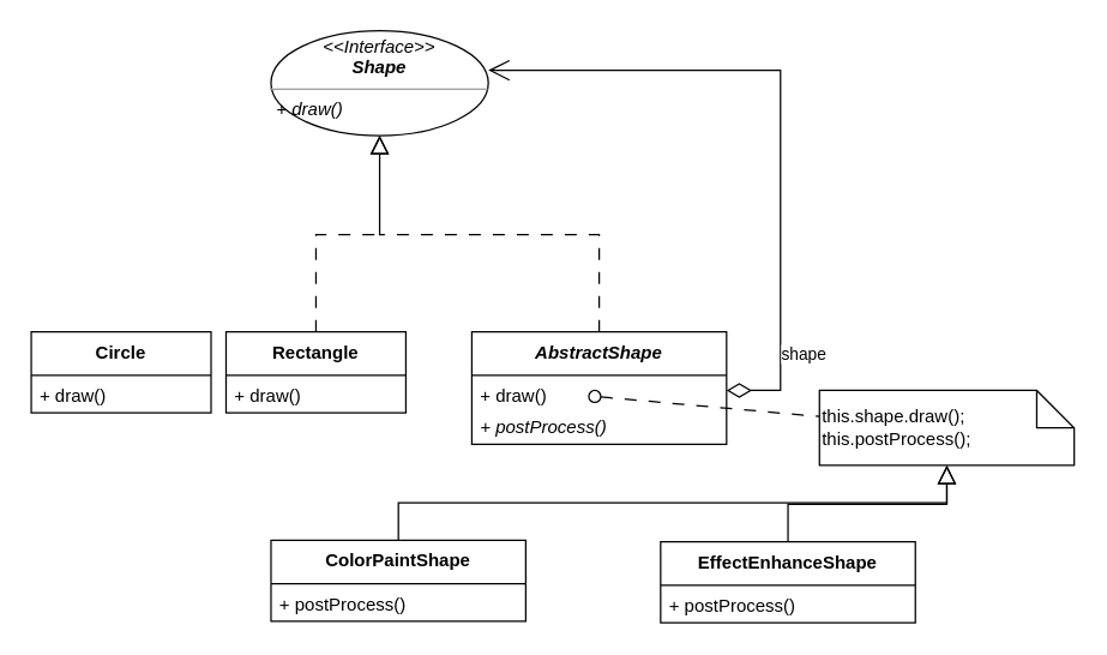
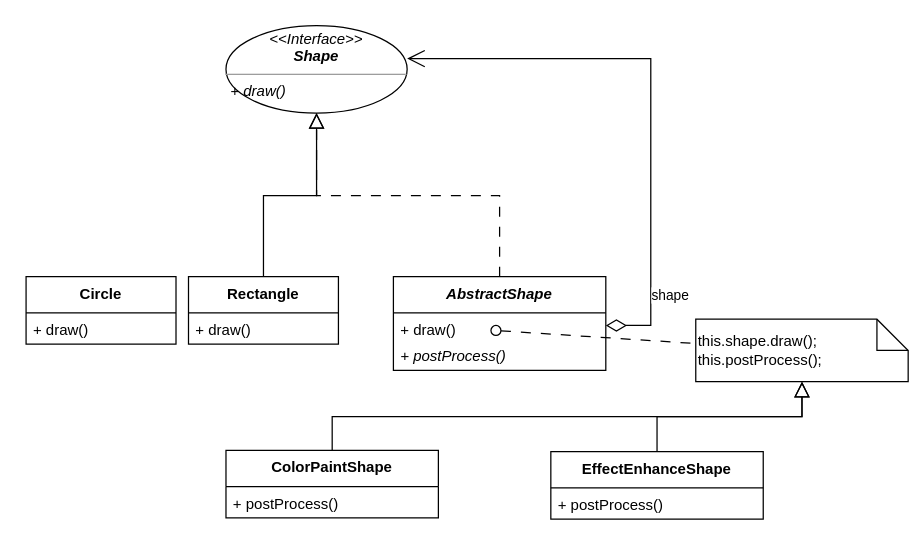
  <mxCell id="0" />
  <mxCell id="1" parent="0" />
  <mxCell id="2" value="Circle" style="swimlane;fontStyle=1;align=center;verticalAlign=top;childLayout=stackLayout;horizontal=1;startSize=29;horizontalStack=0;resizeParent=1;resizeParentMax=0;resizeLast=0;collapsible=1;marginBottom=0;" parent="1" vertex="1"><mxGeometry x="20" y="221" width="120" height="54" as="geometry" /></mxCell>
  <mxCell id="3" value="+ draw()" style="text;strokeColor=none;fillColor=none;align=left;verticalAlign=top;spacingLeft=4;spacingRight=4;overflow=hidden;rotatable=0;points=[[0,0.5],[1,0.5]];portConstraint=eastwest;fontStyle=0" parent="2" vertex="1"><mxGeometry y="29" width="120" height="25" as="geometry" /></mxCell>
  <mxCell id="4" value="AbstractShape" style="swimlane;fontStyle=3;align=center;verticalAlign=top;childLayout=stackLayout;horizontal=1;startSize=29;horizontalStack=0;resizeParent=1;resizeParentMax=0;resizeLast=0;collapsible=1;marginBottom=0;" parent="1" vertex="1"><mxGeometry x="314" y="221" width="170" height="75" as="geometry" /></mxCell>
  <mxCell id="5" value="+ draw()&#10;" style="text;strokeColor=none;fillColor=none;align=left;verticalAlign=top;spacingLeft=4;spacingRight=4;overflow=hidden;rotatable=0;points=[[0,0.5],[1,0.5]];portConstraint=eastwest;fontStyle=0" parent="4" vertex="1"><mxGeometry y="29" width="170" height="21" as="geometry" /></mxCell>
  <mxCell id="6" value="+ postProcess()" style="text;strokeColor=none;fillColor=none;align=left;verticalAlign=top;spacingLeft=4;spacingRight=4;overflow=hidden;rotatable=0;points=[[0,0.5],[1,0.5]];portConstraint=eastwest;fontStyle=2" parent="4" vertex="1"><mxGeometry y="50" width="170" height="25" as="geometry" /></mxCell>
  <mxCell id="7" value="" style="endArrow=block;endSize=10;endFill=0;shadow=0;strokeWidth=1;rounded=0;edgeStyle=elbowEdgeStyle;elbow=vertical;dashed=1;dashPattern=8 8;labelBackgroundColor=none;fontColor=default;entryX=0.5;entryY=1;entryDx=0;entryDy=0;" parent="1" source="4" target="8" edge="1"><mxGeometry width="160" relative="1" as="geometry"><mxPoint x="145" y="260" as="sourcePoint" /><mxPoint x="262.5" y="174" as="targetPoint" /></mxGeometry></mxCell>
  <mxCell id="8" value="&lt;p style=&quot;margin:0px;margin-top:4px;text-align:center;&quot;&gt;&lt;i&gt;&amp;lt;&amp;lt;Interface&amp;gt;&amp;gt;&lt;br&gt;&lt;b&gt;Shape&lt;/b&gt;&lt;/i&gt;&lt;/p&gt;&lt;hr size=&quot;1&quot;&gt;&lt;p style=&quot;margin:0px;margin-left:4px;&quot;&gt;&lt;/p&gt;&lt;p style=&quot;margin:0px;margin-left:4px;&quot;&gt;&lt;i&gt;+ draw()&lt;/i&gt;&lt;/p&gt;" style="ellipse;verticalAlign=top;align=left;overflow=fill;fontSize=12;fontFamily=Helvetica;html=1;" parent="1" vertex="1"><mxGeometry x="180" y="20" width="145" height="70" as="geometry" /></mxCell>
- <mxCell id="9" value="&lt;div&gt;this.shape.draw();&lt;/div&gt;&lt;div&gt;this.postProcess();&lt;span style=&quot;&quot;&gt;&lt;/span&gt;&lt;/div&gt;" style="shape=note2;boundedLbl=1;whiteSpace=wrap;html=1;size=25;verticalAlign=middle;align=left;labelPosition=center;verticalLabelPosition=middle;" parent="1" vertex="1"><mxGeometry x="546" y="260" width="170" height="50" as="geometry" /></mxCell>
+ <mxCell id="9" value="&lt;div&gt;this.shape.draw();&lt;/div&gt;&lt;div&gt;this.postProcess();&lt;span style=&quot;&quot;&gt;&lt;/span&gt;&lt;/div&gt;" style="shape=note2;boundedLbl=1;whiteSpace=wrap;html=1;size=25;verticalAlign=middle;align=left;labelPosition=center;verticalLabelPosition=middle;" parent="1" vertex="1"><mxGeometry x="556" y="255" width="170" height="50" as="geometry" /></mxCell>
  <mxCell id="10" value="" style="html=1;verticalAlign=bottom;labelBackgroundColor=none;startArrow=oval;startFill=0;startSize=8;endArrow=none;rounded=0;dashed=1;dashPattern=8 8;movable=1;resizable=1;rotatable=1;deletable=1;editable=1;locked=0;connectable=1;exitX=0.471;exitY=0.244;exitDx=0;exitDy=0;exitPerimeter=0;" parent="1" target="9" edge="1"><mxGeometry x="-0.055" y="19" relative="1" as="geometry"><mxPoint x="396.07" y="264.004" as="sourcePoint" /><mxPoint x="252" y="194" as="targetPoint" /><mxPoint x="-1" as="offset" /></mxGeometry></mxCell>
  <mxCell id="11" value="shape" style="endArrow=open;html=1;endSize=12;startArrow=diamondThin;startSize=14;startFill=0;edgeStyle=orthogonalEdgeStyle;align=left;verticalAlign=bottom;rounded=0;entryX=1;entryY=0.377;entryDx=0;entryDy=0;entryPerimeter=0;" parent="1" source="4" target="8" edge="1"><mxGeometry x="-0.844" y="15" relative="1" as="geometry"><mxPoint x="520" y="270" as="sourcePoint" /><mxPoint x="390" y="300" as="targetPoint" /><Array as="points"><mxPoint x="520" y="260" /><mxPoint x="520" y="46" /></Array><mxPoint as="offset" /></mxGeometry></mxCell>
  <mxCell id="12" value="ColorPaintShape" style="swimlane;fontStyle=1;align=center;verticalAlign=top;childLayout=stackLayout;horizontal=1;startSize=29;horizontalStack=0;resizeParent=1;resizeParentMax=0;resizeLast=0;collapsible=1;marginBottom=0;" parent="1" vertex="1"><mxGeometry x="180" y="360" width="170" height="54" as="geometry" /></mxCell>
  <mxCell id="13" value="+ postProcess()" style="text;strokeColor=none;fillColor=none;align=left;verticalAlign=top;spacingLeft=4;spacingRight=4;overflow=hidden;rotatable=0;points=[[0,0.5],[1,0.5]];portConstraint=eastwest;fontStyle=0" parent="12" vertex="1"><mxGeometry y="29" width="170" height="25" as="geometry" /></mxCell>
  <mxCell id="14" value="EffectEnhanceShape" style="swimlane;fontStyle=1;align=center;verticalAlign=top;childLayout=stackLayout;horizontal=1;startSize=29;horizontalStack=0;resizeParent=1;resizeParentMax=0;resizeLast=0;collapsible=1;marginBottom=0;" parent="1" vertex="1"><mxGeometry x="440" y="361" width="170" height="54" as="geometry" /></mxCell>
  <mxCell id="15" value="+ postProcess()" style="text;strokeColor=none;fillColor=none;align=left;verticalAlign=top;spacingLeft=4;spacingRight=4;overflow=hidden;rotatable=0;points=[[0,0.5],[1,0.5]];portConstraint=eastwest;fontStyle=0" parent="14" vertex="1"><mxGeometry y="29" width="170" height="25" as="geometry" /></mxCell>
  <mxCell id="16" value="" style="endArrow=block;endSize=10;endFill=0;shadow=0;strokeWidth=1;rounded=0;edgeStyle=elbowEdgeStyle;elbow=vertical;labelBackgroundColor=none;fontColor=default;" parent="1" source="14" target="9" edge="1"><mxGeometry width="160" relative="1" as="geometry"><mxPoint x="405" y="231" as="sourcePoint" /><mxPoint x="430" y="310" as="targetPoint" /></mxGeometry></mxCell>
  <mxCell id="17" value="" style="endArrow=block;endSize=10;endFill=0;shadow=0;strokeWidth=1;rounded=0;edgeStyle=elbowEdgeStyle;elbow=vertical;labelBackgroundColor=none;fontColor=default;exitX=0.5;exitY=0;exitDx=0;exitDy=0;" parent="1" source="12" target="9" edge="1"><mxGeometry width="160" relative="1" as="geometry"><mxPoint x="515" y="370" as="sourcePoint" /><mxPoint x="380" y="310" as="targetPoint" /></mxGeometry></mxCell>
  <mxCell id="18" value="Rectangle" style="swimlane;fontStyle=1;align=center;verticalAlign=top;childLayout=stackLayout;horizontal=1;startSize=29;horizontalStack=0;resizeParent=1;resizeParentMax=0;resizeLast=0;collapsible=1;marginBottom=0;" parent="1" vertex="1"><mxGeometry x="150" y="221" width="120" height="54" as="geometry" /></mxCell>
  <mxCell id="19" value="+ draw()" style="text;strokeColor=none;fillColor=none;align=left;verticalAlign=top;spacingLeft=4;spacingRight=4;overflow=hidden;rotatable=0;points=[[0,0.5],[1,0.5]];portConstraint=eastwest;fontStyle=0" parent="18" vertex="1"><mxGeometry y="29" width="120" height="25" as="geometry" /></mxCell>
- <mxCell id="20" value="" style="endArrow=block;endSize=10;endFill=0;shadow=0;strokeWidth=1;rounded=0;edgeStyle=elbowEdgeStyle;elbow=vertical;dashed=1;dashPattern=8 8;labelBackgroundColor=none;fontColor=default;entryX=0.5;entryY=1;entryDx=0;entryDy=0;" parent="1" source="18" target="8" edge="1"><mxGeometry width="160" relative="1" as="geometry"><mxPoint x="90" y="231" as="sourcePoint" /><mxPoint x="263" y="100" as="targetPoint" /></mxGeometry></mxCell>
+ <mxCell id="20" value="" style="endArrow=block;endSize=10;endFill=0;shadow=0;strokeWidth=1;rounded=0;edgeStyle=elbowEdgeStyle;elbow=vertical;dashed=0;dashPattern=8 8;labelBackgroundColor=none;fontColor=default;entryX=0.5;entryY=1;entryDx=0;entryDy=0;" parent="1" source="18" target="8" edge="1"><mxGeometry width="160" relative="1" as="geometry"><mxPoint x="90" y="231" as="sourcePoint" /><mxPoint x="263" y="100" as="targetPoint" /></mxGeometry></mxCell>
